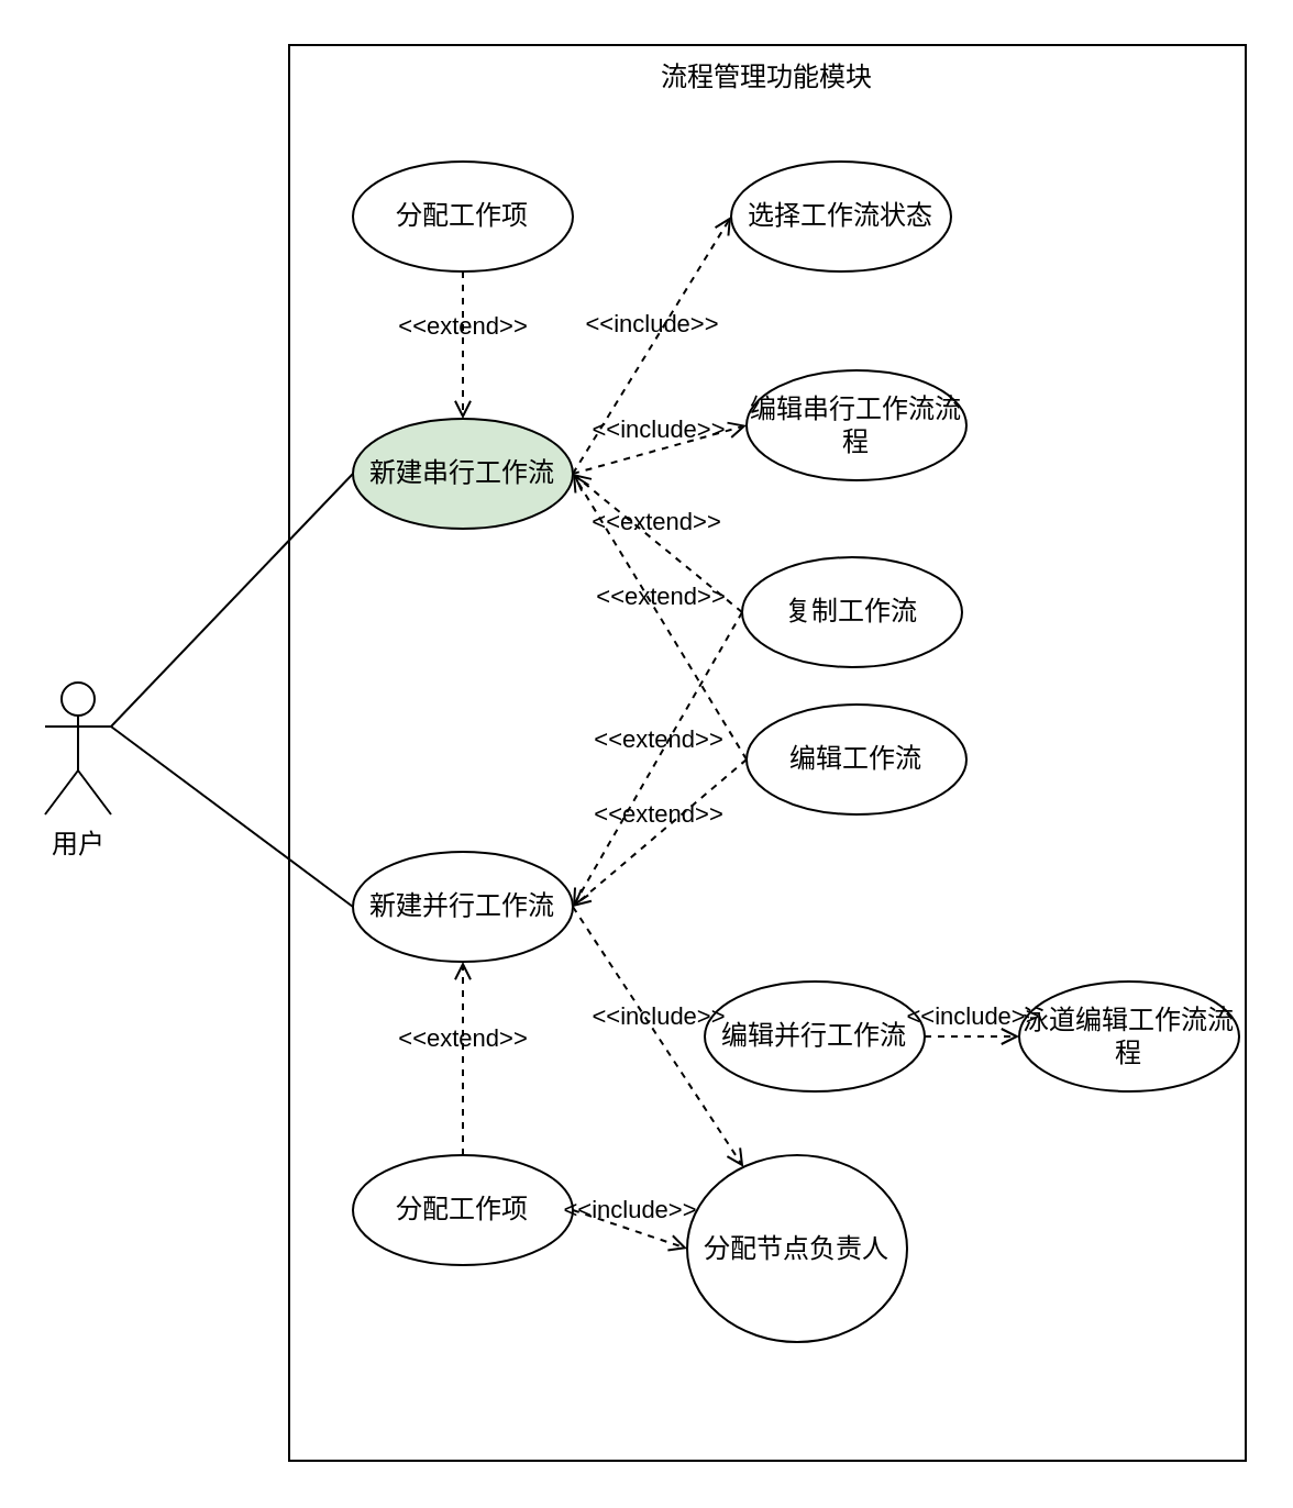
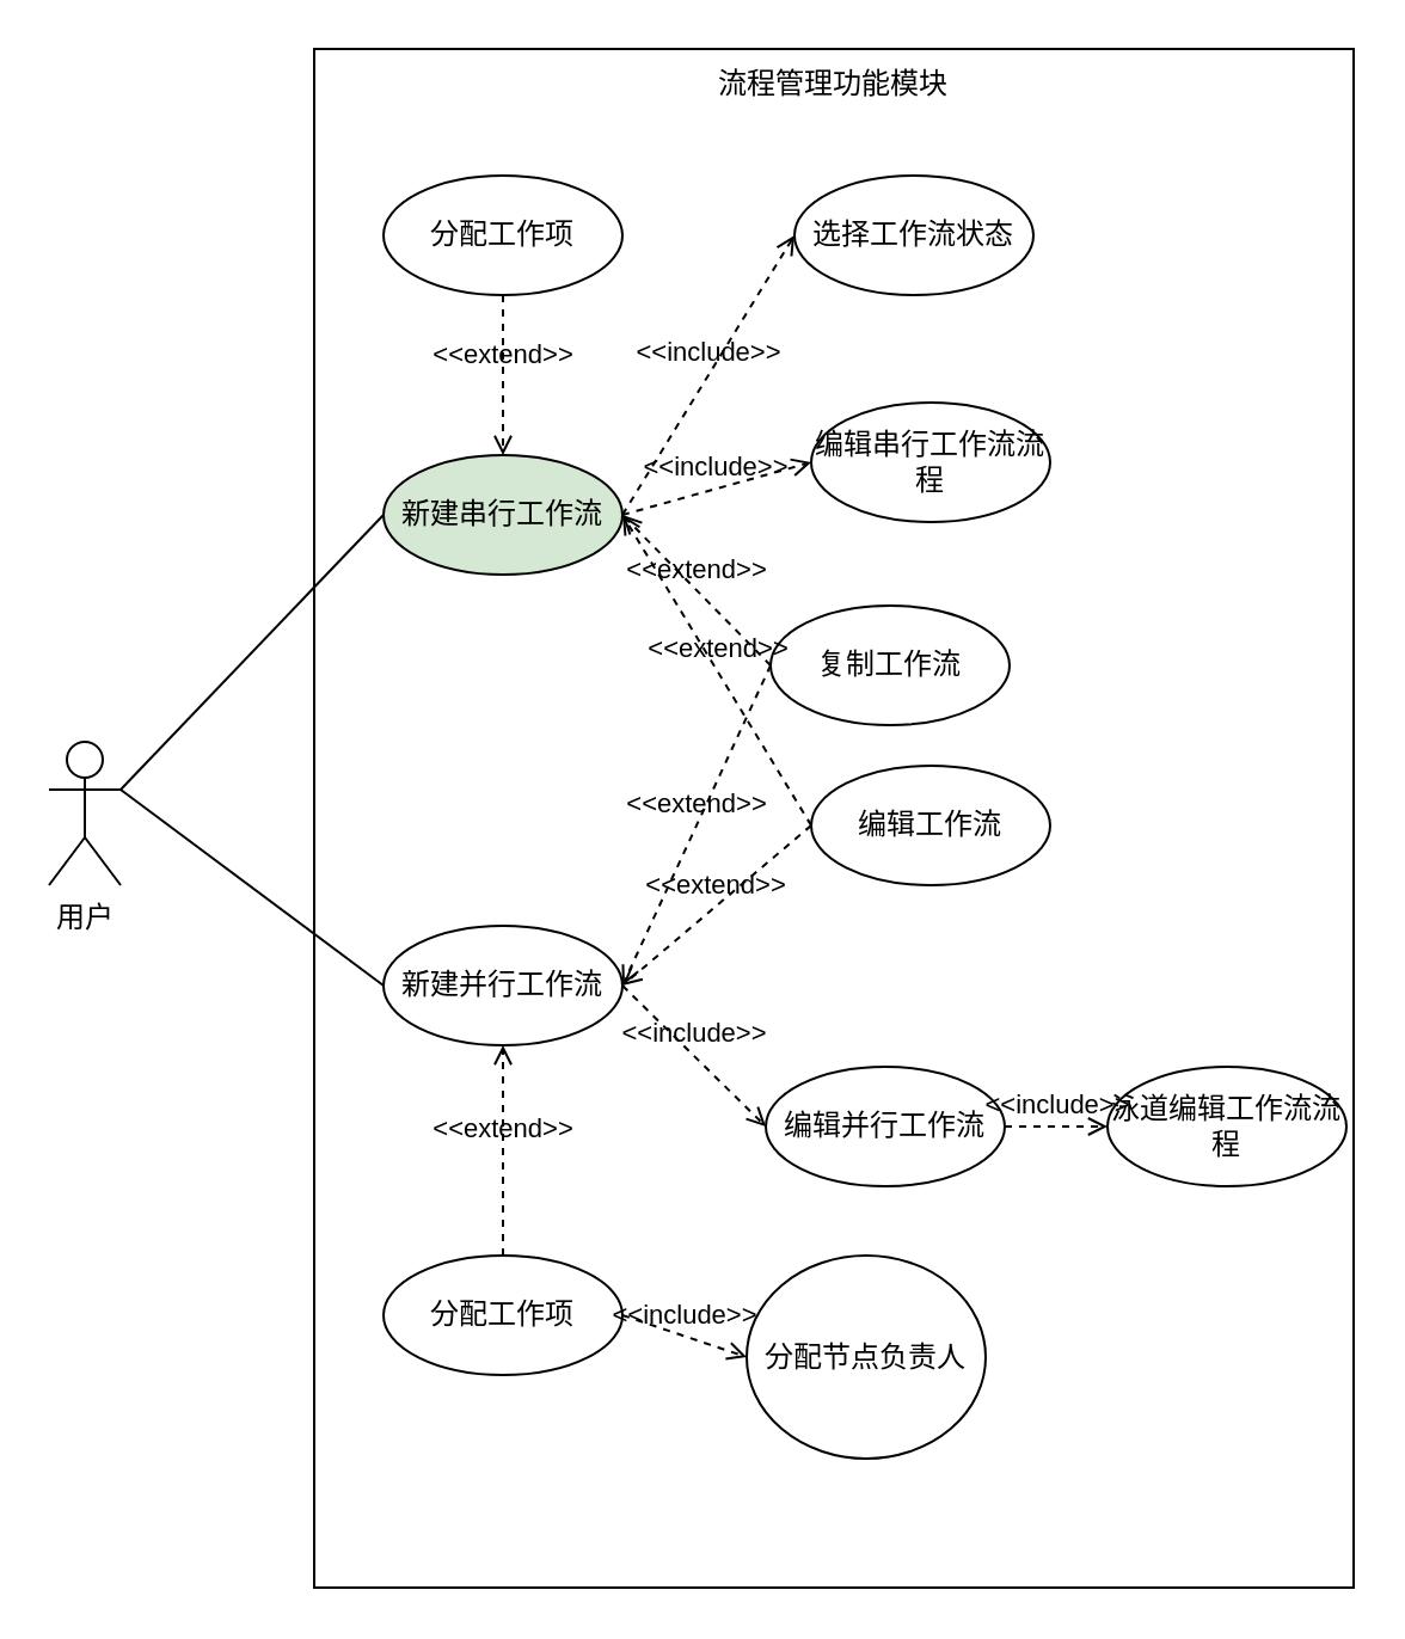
  <mxCell id="0" />
  <mxCell id="1" parent="0" />
  <mxCell id="2" value="用户" style="shape=umlActor;verticalLabelPosition=bottom;verticalAlign=top;html=1;" vertex="1" parent="1"><mxGeometry x="20" y="310" width="30" height="60" as="geometry" /></mxCell>
  <mxCell id="3" value="" style="rounded=0;whiteSpace=wrap;html=1;" vertex="1" parent="1"><mxGeometry x="131" y="20" width="435" height="644" as="geometry" /></mxCell>
  <mxCell id="4" value="流程管理功能模块" style="text;html=1;align=center;verticalAlign=middle;whiteSpace=wrap;rounded=0;" vertex="1" parent="1"><mxGeometry x="299" y="20" width="99" height="30" as="geometry" /></mxCell>
  <mxCell id="5" value="编辑串行工作流流程" style="ellipse;whiteSpace=wrap;html=1;" vertex="1" parent="1"><mxGeometry x="339" y="168" width="100" height="50" as="geometry" /></mxCell>
  <mxCell id="6" value="新建串行工作流" style="ellipse;whiteSpace=wrap;html=1;fillColor=#d5e8d4;" vertex="1" parent="1"><mxGeometry x="160" y="190" width="100" height="50" as="geometry" /></mxCell>
- <mxCell id="7" value="复制工作流" style="ellipse;whiteSpace=wrap;html=1;" vertex="1" parent="1"><mxGeometry x="337" y="253" width="100" height="50" as="geometry" /></mxCell>
+ <mxCell id="7" value="复制工作流" style="ellipse;whiteSpace=wrap;html=1;" vertex="1" parent="1"><mxGeometry x="322" y="253" width="100" height="50" as="geometry" /></mxCell>
  <mxCell id="8" value="编辑并行工作流" style="ellipse;whiteSpace=wrap;html=1;" vertex="1" parent="1"><mxGeometry x="320" y="446" width="100" height="50" as="geometry" /></mxCell>
  <mxCell id="9" value="新建并行工作流" style="ellipse;whiteSpace=wrap;html=1;" vertex="1" parent="1"><mxGeometry x="160" y="387" width="100" height="50" as="geometry" /></mxCell>
  <mxCell id="10" value="" style="endArrow=none;html=1;rounded=0;exitX=1;exitY=0.333;exitDx=0;exitDy=0;exitPerimeter=0;entryX=0;entryY=0.5;entryDx=0;entryDy=0;" edge="1" parent="1" source="2" target="6"><mxGeometry width="50" height="50" relative="1" as="geometry"><mxPoint x="60" y="340" as="sourcePoint" /><mxPoint x="142" y="325" as="targetPoint" /></mxGeometry></mxCell>
  <mxCell id="11" value="选择工作流状态" style="ellipse;whiteSpace=wrap;html=1;" vertex="1" parent="1"><mxGeometry x="332" y="73" width="100" height="50" as="geometry" /></mxCell>
  <mxCell id="12" value="泳道编辑工作流流程" style="ellipse;whiteSpace=wrap;html=1;" vertex="1" parent="1"><mxGeometry x="463" y="446" width="100" height="50" as="geometry" /></mxCell>
  <mxCell id="13" value="分配节点负责人" style="ellipse;whiteSpace=wrap;html=1;" vertex="1" parent="1"><mxGeometry x="312" y="525" width="100" height="85" as="geometry" /></mxCell>
  <mxCell id="14" value="" style="endArrow=none;html=1;rounded=0;exitX=1;exitY=0.333;exitDx=0;exitDy=0;exitPerimeter=0;entryX=0;entryY=0.5;entryDx=0;entryDy=0;" edge="1" parent="1" source="2" target="9"><mxGeometry width="50" height="50" relative="1" as="geometry"><mxPoint x="60" y="340" as="sourcePoint" /><mxPoint x="170" y="244" as="targetPoint" /></mxGeometry></mxCell>
  <mxCell id="15" value="编辑工作流" style="ellipse;whiteSpace=wrap;html=1;" vertex="1" parent="1"><mxGeometry x="339" y="320" width="100" height="50" as="geometry" /></mxCell>
  <mxCell id="16" value="&amp;lt;&amp;lt;include&amp;gt;&amp;gt;" style="html=1;verticalAlign=bottom;labelBackgroundColor=none;endArrow=open;endFill=0;dashed=1;rounded=0;entryX=0;entryY=0.5;entryDx=0;entryDy=0;exitX=1;exitY=0.5;exitDx=0;exitDy=0;" edge="1" parent="1" source="6" target="11"><mxGeometry width="160" relative="1" as="geometry"><mxPoint x="250" y="379" as="sourcePoint" /><mxPoint x="410" y="379" as="targetPoint" /></mxGeometry></mxCell>
  <mxCell id="17" value="&amp;lt;&amp;lt;include&amp;gt;&amp;gt;" style="html=1;verticalAlign=bottom;labelBackgroundColor=none;endArrow=open;endFill=0;dashed=1;rounded=0;entryX=0;entryY=0.5;entryDx=0;entryDy=0;exitX=1;exitY=0.5;exitDx=0;exitDy=0;" edge="1" parent="1" source="6" target="5"><mxGeometry width="160" relative="1" as="geometry"><mxPoint x="270" y="225" as="sourcePoint" /><mxPoint x="342" y="108" as="targetPoint" /></mxGeometry></mxCell>
  <mxCell id="18" value="&amp;lt;&amp;lt;extend&amp;gt;&amp;gt;" style="html=1;verticalAlign=bottom;labelBackgroundColor=none;endArrow=open;endFill=0;dashed=1;rounded=0;entryX=1;entryY=0.5;entryDx=0;entryDy=0;exitX=0;exitY=0.5;exitDx=0;exitDy=0;" edge="1" parent="1" source="7" target="6"><mxGeometry width="160" relative="1" as="geometry"><mxPoint x="250" y="379" as="sourcePoint" /><mxPoint x="410" y="379" as="targetPoint" /></mxGeometry></mxCell>
  <mxCell id="19" value="&amp;lt;&amp;lt;extend&amp;gt;&amp;gt;" style="html=1;verticalAlign=bottom;labelBackgroundColor=none;endArrow=open;endFill=0;dashed=1;rounded=0;entryX=1;entryY=0.5;entryDx=0;entryDy=0;exitX=0;exitY=0.5;exitDx=0;exitDy=0;" edge="1" parent="1" source="15" target="9"><mxGeometry width="160" relative="1" as="geometry"><mxPoint x="347" y="288" as="sourcePoint" /><mxPoint x="270" y="225" as="targetPoint" /></mxGeometry></mxCell>
  <mxCell id="20" value="&amp;lt;&amp;lt;extend&amp;gt;&amp;gt;" style="html=1;verticalAlign=bottom;labelBackgroundColor=none;endArrow=open;endFill=0;dashed=1;rounded=0;exitX=0;exitY=0.5;exitDx=0;exitDy=0;entryX=1;entryY=0.5;entryDx=0;entryDy=0;" edge="1" parent="1" source="15" target="6"><mxGeometry width="160" relative="1" as="geometry"><mxPoint x="349" y="355" as="sourcePoint" /><mxPoint x="263" y="216" as="targetPoint" /></mxGeometry></mxCell>
  <mxCell id="21" value="&amp;lt;&amp;lt;extend&amp;gt;&amp;gt;" style="html=1;verticalAlign=bottom;labelBackgroundColor=none;endArrow=open;endFill=0;dashed=1;rounded=0;entryX=1;entryY=0.5;entryDx=0;entryDy=0;exitX=0;exitY=0.5;exitDx=0;exitDy=0;" edge="1" parent="1" source="7" target="9"><mxGeometry width="160" relative="1" as="geometry"><mxPoint x="347" y="288" as="sourcePoint" /><mxPoint x="270" y="225" as="targetPoint" /></mxGeometry></mxCell>
- <mxCell id="22" value="&amp;lt;&amp;lt;include&amp;gt;&amp;gt;" style="html=1;verticalAlign=bottom;labelBackgroundColor=none;endArrow=open;endFill=0;dashed=1;rounded=0;exitX=1;exitY=0.5;exitDx=0;exitDy=0;" edge="1" parent="1" source="9" target="13"><mxGeometry width="160" relative="1" as="geometry"><mxPoint x="270" y="225" as="sourcePoint" /><mxPoint x="342" y="108" as="targetPoint" /></mxGeometry></mxCell>
+ <mxCell id="22" value="&amp;lt;&amp;lt;include&amp;gt;&amp;gt;" style="html=1;verticalAlign=bottom;labelBackgroundColor=none;endArrow=open;endFill=0;dashed=1;rounded=0;entryX=0;entryY=0.5;entryDx=0;entryDy=0;exitX=1;exitY=0.5;exitDx=0;exitDy=0;" edge="1" parent="1" source="9" target="8"><mxGeometry width="160" relative="1" as="geometry"><mxPoint x="270" y="225" as="sourcePoint" /><mxPoint x="342" y="108" as="targetPoint" /></mxGeometry></mxCell>
  <mxCell id="23" value="&amp;lt;&amp;lt;include&amp;gt;&amp;gt;" style="html=1;verticalAlign=bottom;labelBackgroundColor=none;endArrow=open;endFill=0;dashed=1;rounded=0;entryX=0;entryY=0.5;entryDx=0;entryDy=0;exitX=1;exitY=0.5;exitDx=0;exitDy=0;" edge="1" parent="1" source="8" target="12"><mxGeometry width="160" relative="1" as="geometry"><mxPoint x="280" y="235" as="sourcePoint" /><mxPoint x="352" y="118" as="targetPoint" /></mxGeometry></mxCell>
  <mxCell id="24" value="分配工作项" style="ellipse;whiteSpace=wrap;html=1;" vertex="1" parent="1"><mxGeometry x="160" y="525" width="100" height="50" as="geometry" /></mxCell>
  <mxCell id="25" value="&amp;lt;&amp;lt;extend&amp;gt;&amp;gt;" style="html=1;verticalAlign=bottom;labelBackgroundColor=none;endArrow=open;endFill=0;dashed=1;rounded=0;entryX=0.5;entryY=1;entryDx=0;entryDy=0;exitX=0.5;exitY=0;exitDx=0;exitDy=0;" edge="1" parent="1" source="24" target="9"><mxGeometry width="160" relative="1" as="geometry"><mxPoint x="349" y="355" as="sourcePoint" /><mxPoint x="270" y="422" as="targetPoint" /></mxGeometry></mxCell>
  <mxCell id="26" value="&amp;lt;&amp;lt;include&amp;gt;&amp;gt;" style="html=1;verticalAlign=bottom;labelBackgroundColor=none;endArrow=open;endFill=0;dashed=1;rounded=0;entryX=0;entryY=0.5;entryDx=0;entryDy=0;exitX=1;exitY=0.5;exitDx=0;exitDy=0;" edge="1" parent="1" source="24" target="13"><mxGeometry width="160" relative="1" as="geometry"><mxPoint x="270" y="422" as="sourcePoint" /><mxPoint x="330" y="481" as="targetPoint" /></mxGeometry></mxCell>
  <mxCell id="27" value="分配工作项" style="ellipse;whiteSpace=wrap;html=1;" vertex="1" parent="1"><mxGeometry x="160" y="73" width="100" height="50" as="geometry" /></mxCell>
  <mxCell id="28" value="&amp;lt;&amp;lt;extend&amp;gt;&amp;gt;" style="html=1;verticalAlign=bottom;labelBackgroundColor=none;endArrow=open;endFill=0;dashed=1;rounded=0;entryX=0.5;entryY=0;entryDx=0;entryDy=0;exitX=0.5;exitY=1;exitDx=0;exitDy=0;" edge="1" parent="1" source="27" target="6"><mxGeometry width="160" relative="1" as="geometry"><mxPoint x="220" y="535" as="sourcePoint" /><mxPoint x="220" y="447" as="targetPoint" /></mxGeometry></mxCell>
